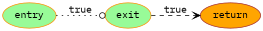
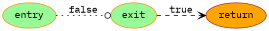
  digraph {
    fontname="IBM Plex Mono"
    rankdir=LR
    node [color=darkorange fillcolor=palegreen fontname="IBM Plex Mono" style=filled]
    edge [fontname="IBM Plex Mono"]
    n1 [label=entry]
    n2 [label=exit]
    n3 [color=brown fillcolor=orange label=return]
-   n1 -> n2 [arrowhead=odot label=true style=dotted]
+   n1 -> n2 [arrowhead=odot label=false style=dotted]
    n2 -> n3 [arrowhead=vee label=true style=dashed]
  }
